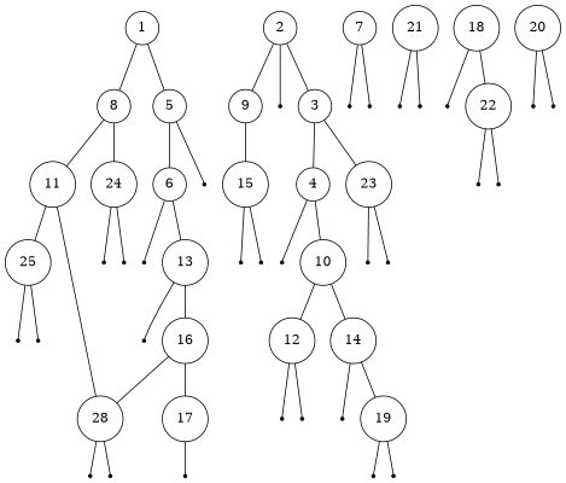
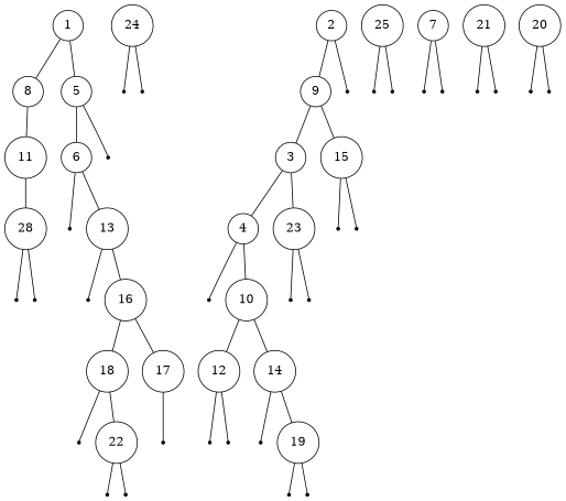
  digraph {
    node [shape=point]
    edge [arrowhead=none arrowtail=none]
    n1 [label=1 shape=circle width=0.1]
    n2 [label=8 shape=circle width=0.1]
    n3 [label=5 shape=circle width=0.1]
    n4 [label=11 shape=circle width=0.1]
    n5 [label=24 shape=circle width=0.1]
    n6 [label=2 shape=circle width=0.1]
    n7 [label=9 shape=circle width=0.1]
    treeimplementationSchroderTreeImpl7ea987ac
    n9 [label=3 shape=circle width=0.1]
    n10 [label=6 shape=circle width=0.1]
    treeimplementationSchroderTreeImpl7440e464
    n12 [label=25 shape=circle width=0.1]
    n13 [label=28 shape=circle width=0.1]
    treeimplementationSchroderTreeImpl330bedb4
    treeimplementationSchroderTreeImpl2503dbd3
    n16 [label=15 shape=circle width=0.1]
    n17 [label=7 shape=circle width=0.1]
    treeimplementationSchroderTreeImpl5e2de80c
    treeimplementationSchroderTreeImpl1d44bcfa
    n20 [label=4 shape=circle width=0.1]
    n21 [label=23 shape=circle width=0.1]
    treeimplementationSchroderTreeImpl49476842
    n23 [label=13 shape=circle width=0.1]
    treeimplementationSchroderTreeImpl7f31245a
    treeimplementationSchroderTreeImpl6d6f6e28
    treeimplementationSchroderTreeImpl135fbaa4
    treeimplementationSchroderTreeImpl45ee12a7
    treeimplementationSchroderTreeImpl61bbe9ba
    treeimplementationSchroderTreeImpl610455d6
    n30 [label=21 shape=circle width=0.1]
    treeimplementationSchroderTreeImpl511d50c0
    treeimplementationSchroderTreeImpl60e53b93
    treeimplementationSchroderTreeImpl5e481248
    n34 [label=10 shape=circle width=0.1]
    treeimplementationSchroderTreeImpl4d7e1886
    treeimplementationSchroderTreeImpl3cd1a2f1
    n37 [label=12 shape=circle width=0.1]
    n38 [label=14 shape=circle width=0.1]
    treeimplementationSchroderTreeImpl355da254
    treeimplementationSchroderTreeImpl4dc63996
    treeimplementationSchroderTreeImpld716361
    n42 [label=19 shape=circle width=0.1]
    treeimplementationSchroderTreeImpl3764951d
    treeimplementationSchroderTreeImpl4b1210ee
    treeimplementationSchroderTreeImpl27c170f0
    n46 [label=16 shape=circle width=0.1]
    n47 [label=18 shape=circle width=0.1]
    n48 [label=17 shape=circle width=0.1]
    treeimplementationSchroderTreeImpl76ed5528
    n50 [label=22 shape=circle width=0.1]
    treeimplementationSchroderTreeImpl36baf30c
    treeimplementationSchroderTreeImpl3fee733d
    treeimplementationSchroderTreeImpl5acf9800
    n54 [label=20 shape=circle width=0.1]
    treeimplementationSchroderTreeImpl7a81197d
    treeimplementationSchroderTreeImpl5ca881b5
    n1 -> n2
    n1 -> n3
    n2 -> n4
-   n2 -> n5
    n3 -> n10
    n3 -> treeimplementationSchroderTreeImpl7440e464
-   n4 -> n12
    n4 -> n13
    n5 -> treeimplementationSchroderTreeImpl330bedb4
    n5 -> treeimplementationSchroderTreeImpl2503dbd3
    n6 -> n7
    n6 -> treeimplementationSchroderTreeImpl7ea987ac
-   n6 -> n9
+   n7 -> n9
    n7 -> n16
    n9 -> n20
    n9 -> n21
    n10 -> treeimplementationSchroderTreeImpl49476842
    n10 -> n23
    n12 -> treeimplementationSchroderTreeImpl7f31245a
    n12 -> treeimplementationSchroderTreeImpl6d6f6e28
    n13 -> treeimplementationSchroderTreeImpl135fbaa4
    n13 -> treeimplementationSchroderTreeImpl45ee12a7
    n16 -> treeimplementationSchroderTreeImpl61bbe9ba
    n16 -> treeimplementationSchroderTreeImpl610455d6
    n17 -> treeimplementationSchroderTreeImpl5e2de80c
    n17 -> treeimplementationSchroderTreeImpl1d44bcfa
    n20 -> treeimplementationSchroderTreeImpl5e481248
    n20 -> n34
    n21 -> treeimplementationSchroderTreeImpl4d7e1886
    n21 -> treeimplementationSchroderTreeImpl3cd1a2f1
    n23 -> treeimplementationSchroderTreeImpl27c170f0
    n23 -> n46
    n30 -> treeimplementationSchroderTreeImpl511d50c0
    n30 -> treeimplementationSchroderTreeImpl60e53b93
    n34 -> n37
    n34 -> n38
    n37 -> treeimplementationSchroderTreeImpl355da254
    n37 -> treeimplementationSchroderTreeImpl4dc63996
    n38 -> treeimplementationSchroderTreeImpld716361
    n38 -> n42
    n42 -> treeimplementationSchroderTreeImpl3764951d
    n42 -> treeimplementationSchroderTreeImpl4b1210ee
-   n46 -> n13
+   n46 -> n47
    n46 -> n48
    n47 -> treeimplementationSchroderTreeImpl76ed5528
    n47 -> n50
    n48 -> treeimplementationSchroderTreeImpl36baf30c
    n50 -> treeimplementationSchroderTreeImpl3fee733d
    n50 -> treeimplementationSchroderTreeImpl5acf9800
    n54 -> treeimplementationSchroderTreeImpl7a81197d
    n54 -> treeimplementationSchroderTreeImpl5ca881b5
  }
